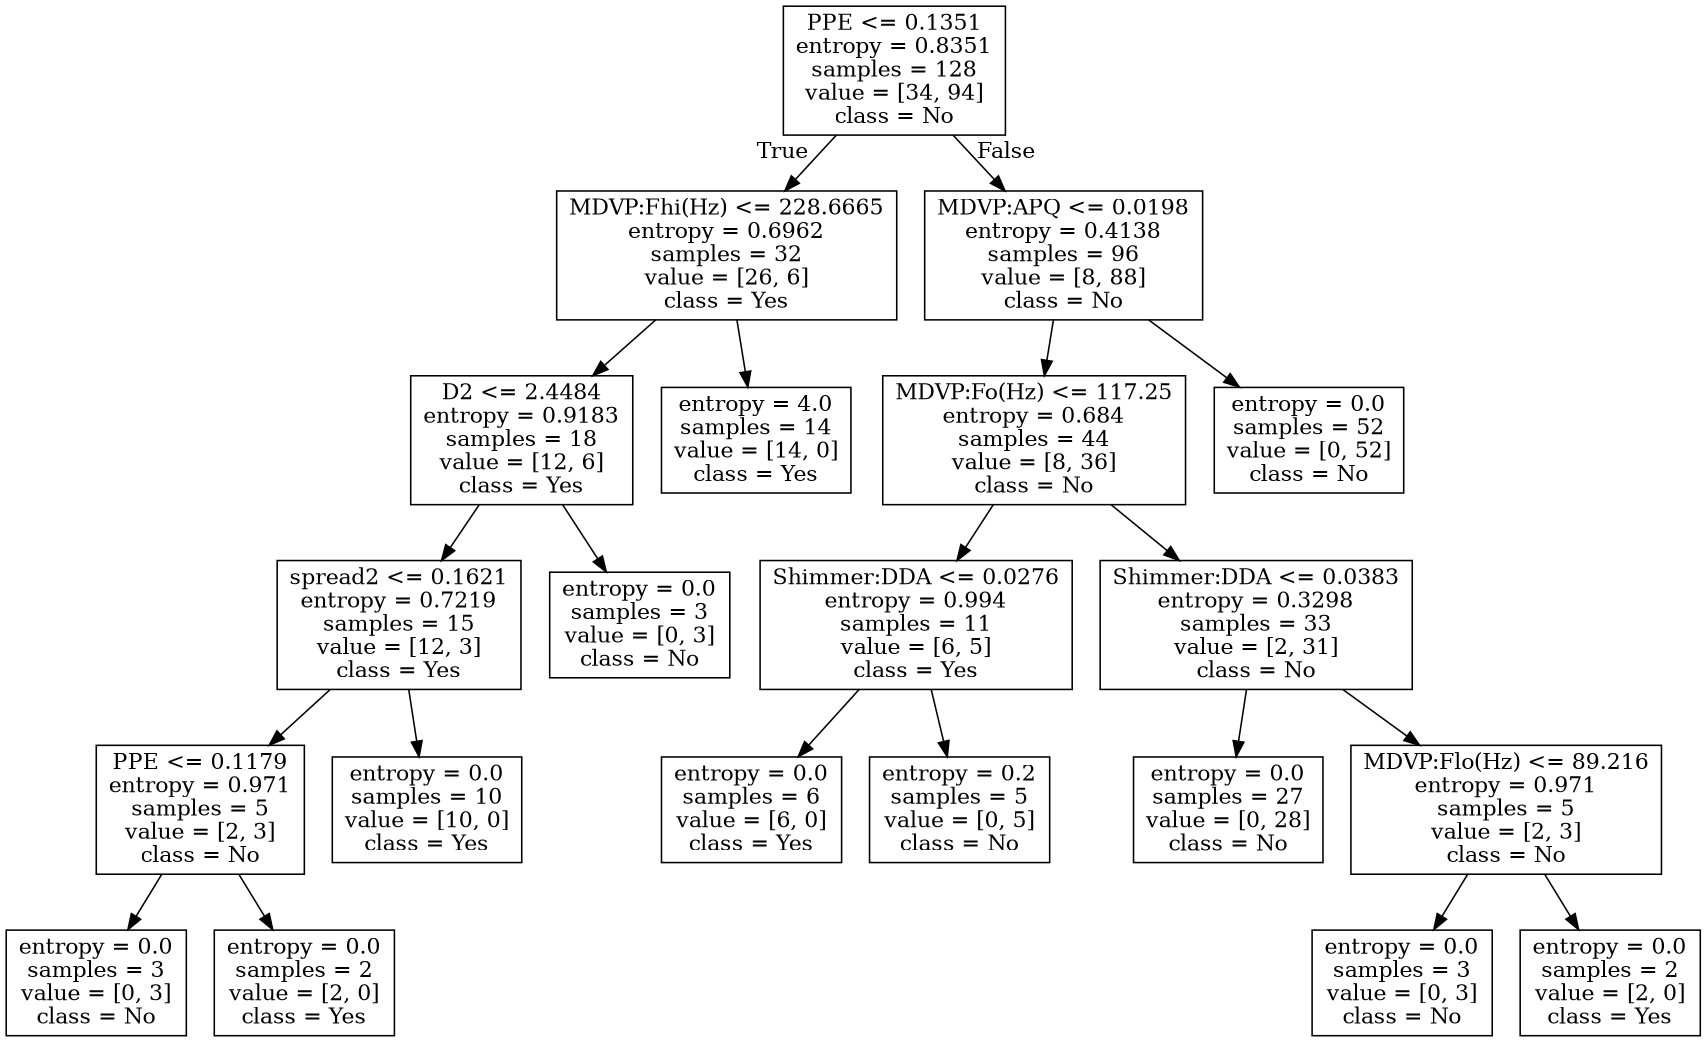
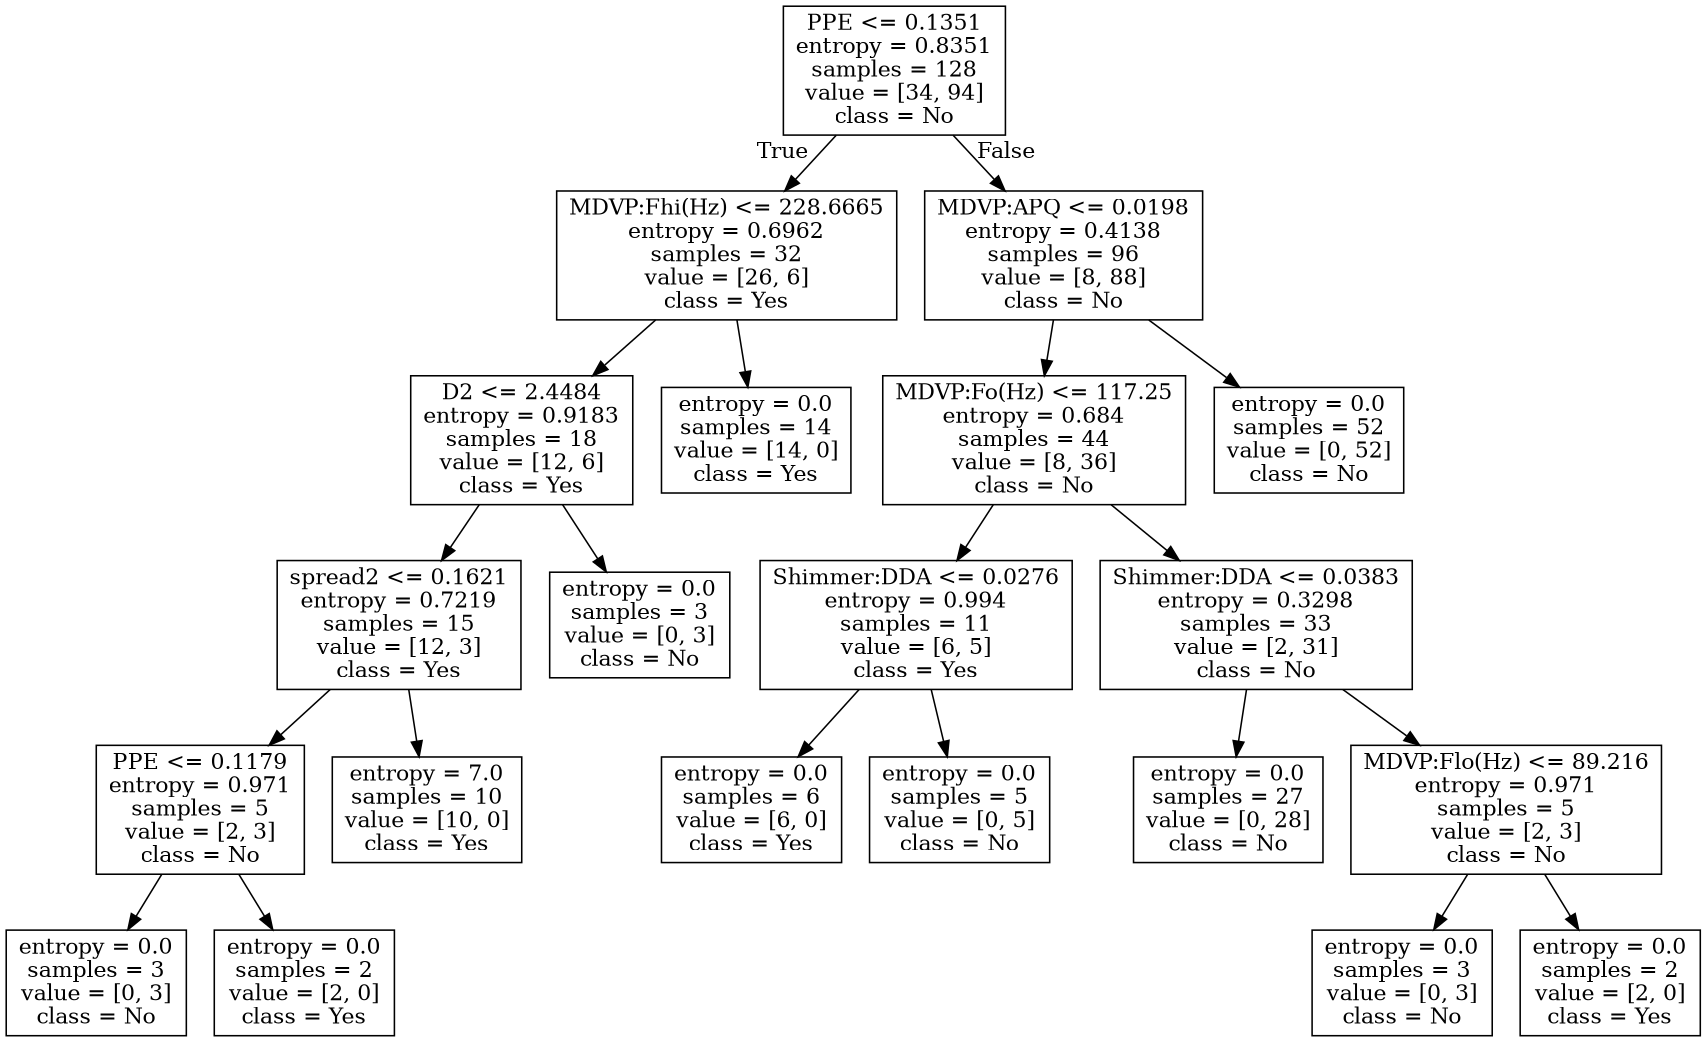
  digraph {
    node [shape=box]
    n1 [label="PPE <= 0.1351\nentropy = 0.8351\nsamples = 128\nvalue = [34, 94]\nclass = No"]
    n2 [label="MDVP:Fhi(Hz) <= 228.6665\nentropy = 0.6962\nsamples = 32\nvalue = [26, 6]\nclass = Yes"]
    n3 [label="MDVP:APQ <= 0.0198\nentropy = 0.4138\nsamples = 96\nvalue = [8, 88]\nclass = No"]
    n4 [label="D2 <= 2.4484\nentropy = 0.9183\nsamples = 18\nvalue = [12, 6]\nclass = Yes"]
-   n5 [label="entropy = 4.0\nsamples = 14\nvalue = [14, 0]\nclass = Yes"]
+   n5 [label="entropy = 0.0\nsamples = 14\nvalue = [14, 0]\nclass = Yes"]
    n6 [label="MDVP:Fo(Hz) <= 117.25\nentropy = 0.684\nsamples = 44\nvalue = [8, 36]\nclass = No"]
    n7 [label="entropy = 0.0\nsamples = 52\nvalue = [0, 52]\nclass = No"]
    n8 [label="spread2 <= 0.1621\nentropy = 0.7219\nsamples = 15\nvalue = [12, 3]\nclass = Yes"]
    n9 [label="entropy = 0.0\nsamples = 3\nvalue = [0, 3]\nclass = No"]
    n10 [label="PPE <= 0.1179\nentropy = 0.971\nsamples = 5\nvalue = [2, 3]\nclass = No"]
-   n11 [label="entropy = 0.0\nsamples = 10\nvalue = [10, 0]\nclass = Yes"]
+   n11 [label="entropy = 7.0\nsamples = 10\nvalue = [10, 0]\nclass = Yes"]
    n12 [label="entropy = 0.0\nsamples = 3\nvalue = [0, 3]\nclass = No"]
    n13 [label="entropy = 0.0\nsamples = 2\nvalue = [2, 0]\nclass = Yes"]
    n14 [label="Shimmer:DDA <= 0.0276\nentropy = 0.994\nsamples = 11\nvalue = [6, 5]\nclass = Yes"]
    n15 [label="Shimmer:DDA <= 0.0383\nentropy = 0.3298\nsamples = 33\nvalue = [2, 31]\nclass = No"]
    n16 [label="entropy = 0.0\nsamples = 6\nvalue = [6, 0]\nclass = Yes"]
-   n17 [label="entropy = 0.2\nsamples = 5\nvalue = [0, 5]\nclass = No"]
+   n17 [label="entropy = 0.0\nsamples = 5\nvalue = [0, 5]\nclass = No"]
    n18 [label="entropy = 0.0\nsamples = 27\nvalue = [0, 28]\nclass = No"]
    n19 [label="MDVP:Flo(Hz) <= 89.216\nentropy = 0.971\nsamples = 5\nvalue = [2, 3]\nclass = No"]
    n20 [label="entropy = 0.0\nsamples = 3\nvalue = [0, 3]\nclass = No"]
    n21 [label="entropy = 0.0\nsamples = 2\nvalue = [2, 0]\nclass = Yes"]
    n1 -> n2 [headlabel=True labelangle=45 labeldistance=2.5]
    n1 -> n3 [headlabel=False labelangle=-45 labeldistance=2.5]
    n2 -> n4
    n2 -> n5
    n3 -> n6
    n3 -> n7
    n4 -> n8
    n4 -> n9
    n6 -> n14
    n6 -> n15
    n8 -> n10
    n8 -> n11
    n10 -> n12
    n10 -> n13
    n14 -> n16
    n14 -> n17
    n15 -> n18
    n15 -> n19
    n19 -> n20
    n19 -> n21
  }
